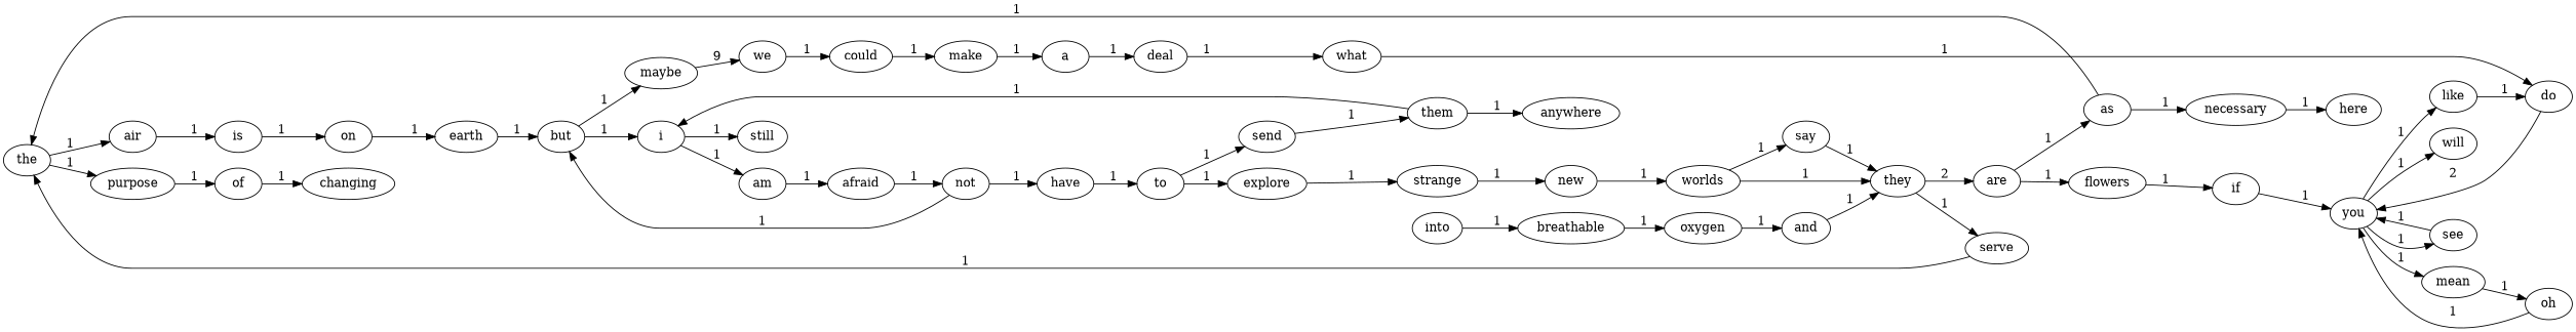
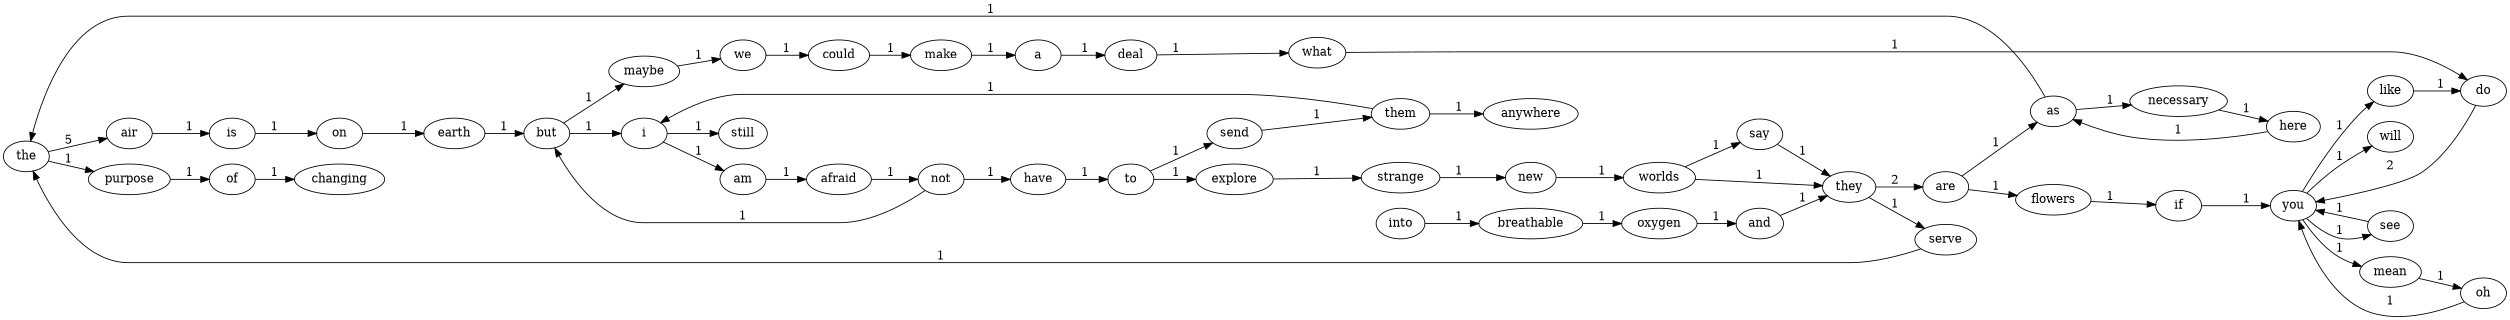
  digraph {
    rankdir=LR
    of
    changing
    are
    flowers
    as
    if
    necessary
    the
    you
    here
    air
    purpose
    explore
    strange
    new
    worlds
    earth
    but
    i
    maybe
    am
    still
    we
    not
    have
    to
    send
    is
    on
    they
    say
    serve
    a
    deal
    what
    do
    will
    like
    see
    mean
    oh
    them
    anywhere
    afraid
    and
    into
    breathable
    oxygen
    could
    make
    of -> changing [label=1]
    are -> flowers [label=1]
    are -> as [label=1]
    flowers -> if [label=1]
    as -> necessary [label=1]
    as -> the [label=1]
    if -> you [label=1]
    necessary -> here [label=1]
-   the -> air [label=1]
+   the -> air [label=5]
    the -> purpose [label=1]
    you -> will [label=1]
    you -> like [label=1]
    you -> see [label=1]
    you -> mean [label=1]
+   here -> as [label=1]
    air -> is [label=1]
    purpose -> of [label=1]
    explore -> strange [label=1]
    strange -> new [label=1]
    new -> worlds [label=1]
    worlds -> they [label=1]
    worlds -> say [label=1]
    earth -> but [label=1]
    but -> i [label=1]
    but -> maybe [label=1]
    i -> am [label=1]
    i -> still [label=1]
-   maybe -> we [label=9]
+   maybe -> we [label=1]
    am -> afraid [label=1]
    we -> could [label=1]
    not -> but [label=1]
    not -> have [label=1]
    have -> to [label=1]
    to -> explore [label=1]
    to -> send [label=1]
    send -> them [label=1]
    is -> on [label=1]
    on -> earth [label=1]
    they -> are [label=2]
    they -> serve [label=1]
    say -> they [label=1]
    serve -> the [label=1]
    a -> deal [label=1]
    deal -> what [label=1]
    what -> do [label=1]
    do -> you [label=2]
    like -> do [label=1]
    see -> you [label=1]
    mean -> oh [label=1]
    oh -> you [label=1]
    them -> i [label=1]
    them -> anywhere [label=1]
    afraid -> not [label=1]
    and -> they [label=1]
    into -> breathable [label=1]
    breathable -> oxygen [label=1]
    oxygen -> and [label=1]
    could -> make [label=1]
    make -> a [label=1]
  }
